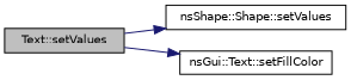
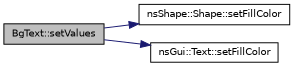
  digraph {
    rankdir=LR
    node [color=black fillcolor=white fontname=Helvetica fontsize=10 shape=record style=filled]
    edge [color=midnightblue fontname=Helvetica fontsize=10 labelfontname=Helvetica labelfontsize=10 style=solid]
-   n1 [fillcolor=grey75 fontcolor=black height=0.2 label="Text::setValues" width=0.4]
-   n2 [height=0.2 label="nsShape::Shape::setValues" width=0.4]
+   n1 [fillcolor=grey75 fontcolor=black height=0.2 label="BgText::setValues" width=0.4]
+   n2 [height=0.2 label="nsShape::Shape::setFillColor" width=0.4]
    n3 [height=0.2 label="nsGui::Text::setFillColor" width=0.4]
    n1 -> n2
    n1 -> n3
  }
